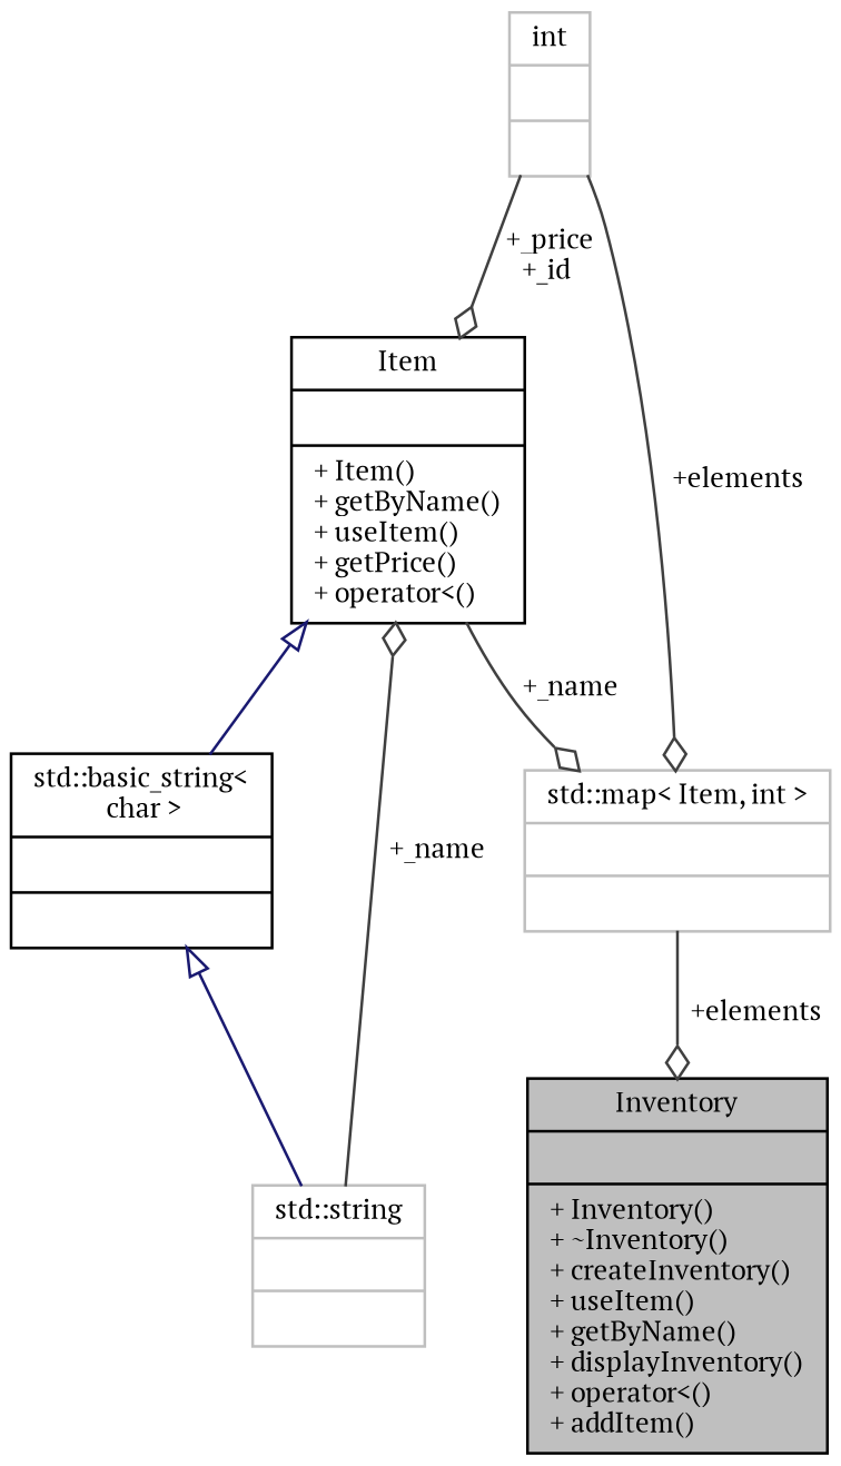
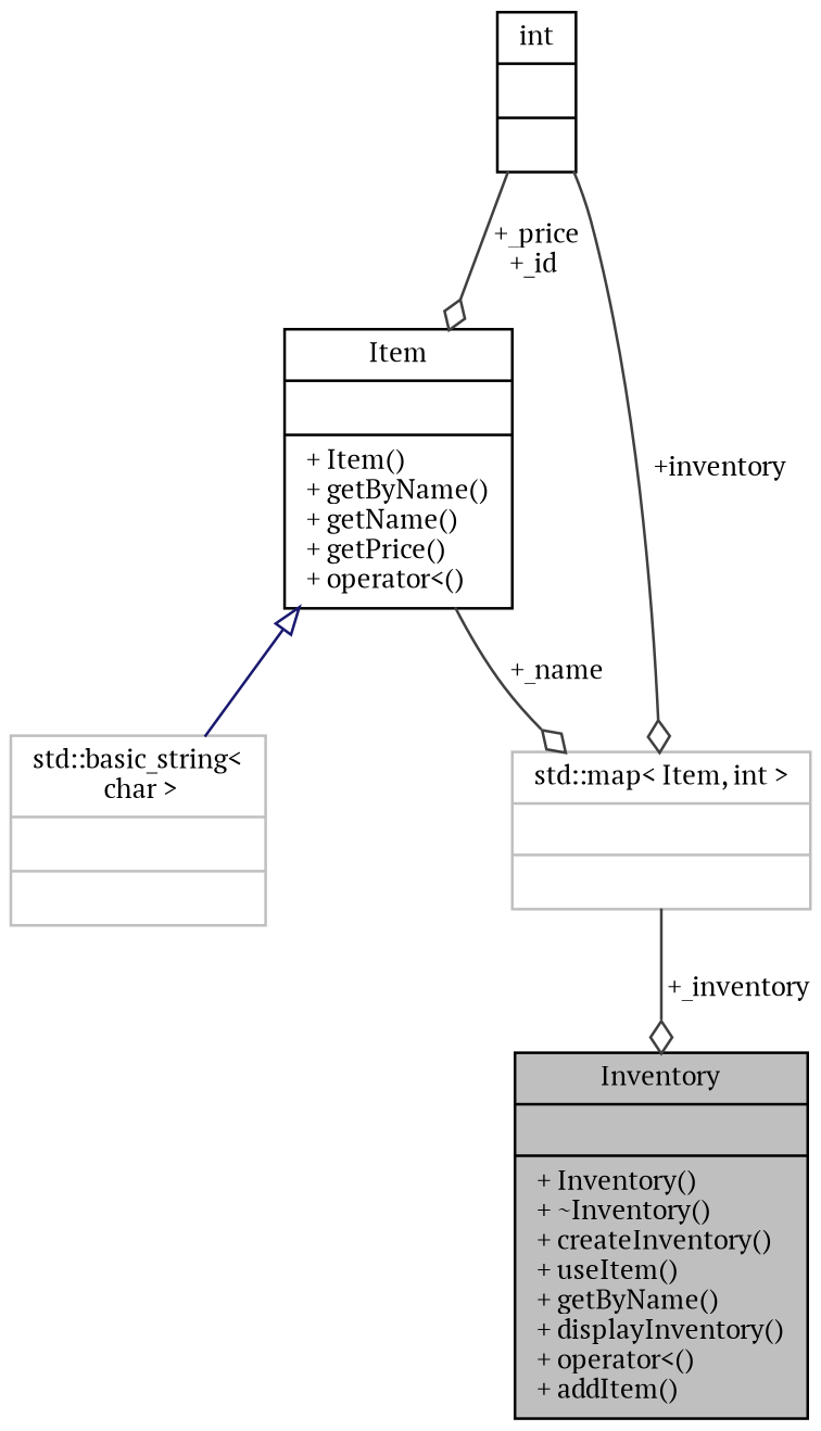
  digraph {
    fontname="PT Serif"
    node [color=grey75 fillcolor=white fontname="PT Serif" fontsize=10 shape=record style=filled]
    edge [arrowhead=odiamond color=grey25 fontname="PT Serif" fontsize=10 labelfontname=Helvetica labelfontsize=10 style=solid]
    n1 [color=black fillcolor=grey75 fontcolor=black height=0.2 label="{Inventory\n||+ Inventory()\l+ ~Inventory()\l+ createInventory()\l+ useItem()\l+ getByName()\l+ displayInventory()\l+ operator\<()\l+ addItem()\l}" width=0.4]
-   n2 [color=black height=0.2 label="{Item\n||+ Item()\l+ getByName()\l+ useItem()\l+ getPrice()\l+ operator\<()\l}" width=0.4]
+   n2 [color=black height=0.2 label="{Item\n||+ Item()\l+ getByName()\l+ getName()\l+ getPrice()\l+ operator\<()\l}" width=0.4]
    n3 [height=0.2 label="{std::map\< Item, int \>\n||}" width=0.4]
-   n4 [color=black height=0.2 label="{std::basic_string\<\l char \>\n||}" width=0.4]
-   n5 [height=0.2 label="{int\n||}" width=0.4]
-   n6 [height=0.2 label="{std::string\n||}" width=0.4]
+   n4 [height=0.2 label="{std::basic_string\<\l char \>\n||}" width=0.4]
+   n5 [color=black height=0.2 label="{int\n||}" width=0.4]
    n2 -> n3 [label=" +_name"]
    n2 -> n4 [arrowtail=onormal color=midnightblue dir=back arrowhead=""]
-   n3 -> n1 [label=" +elements"]
-   n4 -> n6 [arrowtail=onormal color=midnightblue dir=back arrowhead=""]
+   n3 -> n1 [label=" +_inventory"]
    n5 -> n2 [label=" +_price\n+_id"]
-   n5 -> n3 [label=" +elements"]
-   n6 -> n2 [label=" +_name"]
+   n5 -> n3 [label=" +inventory"]
  }
